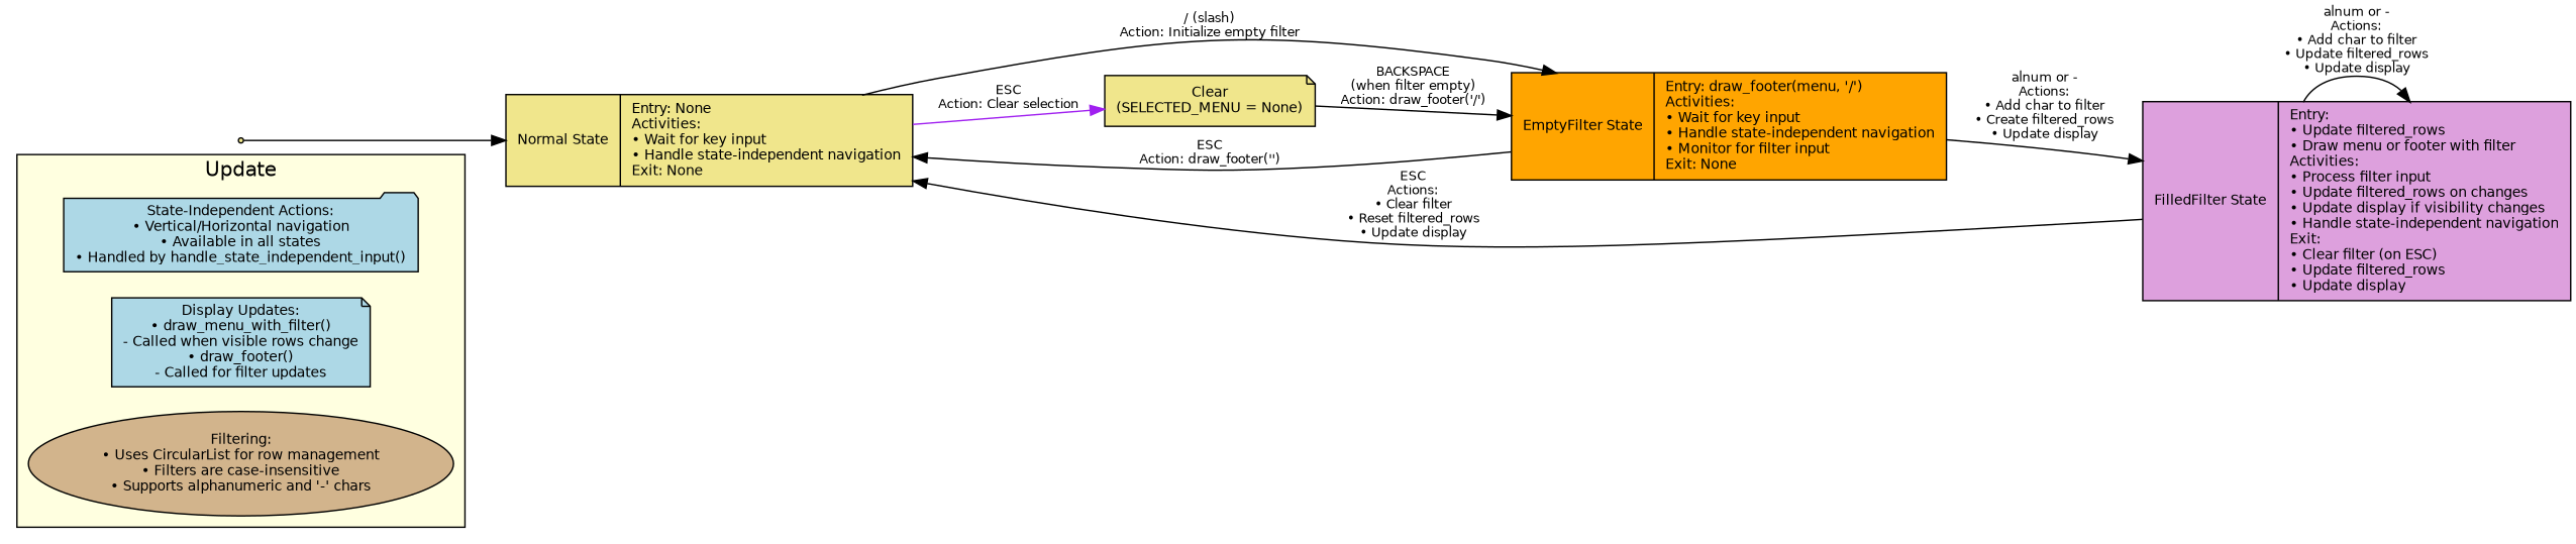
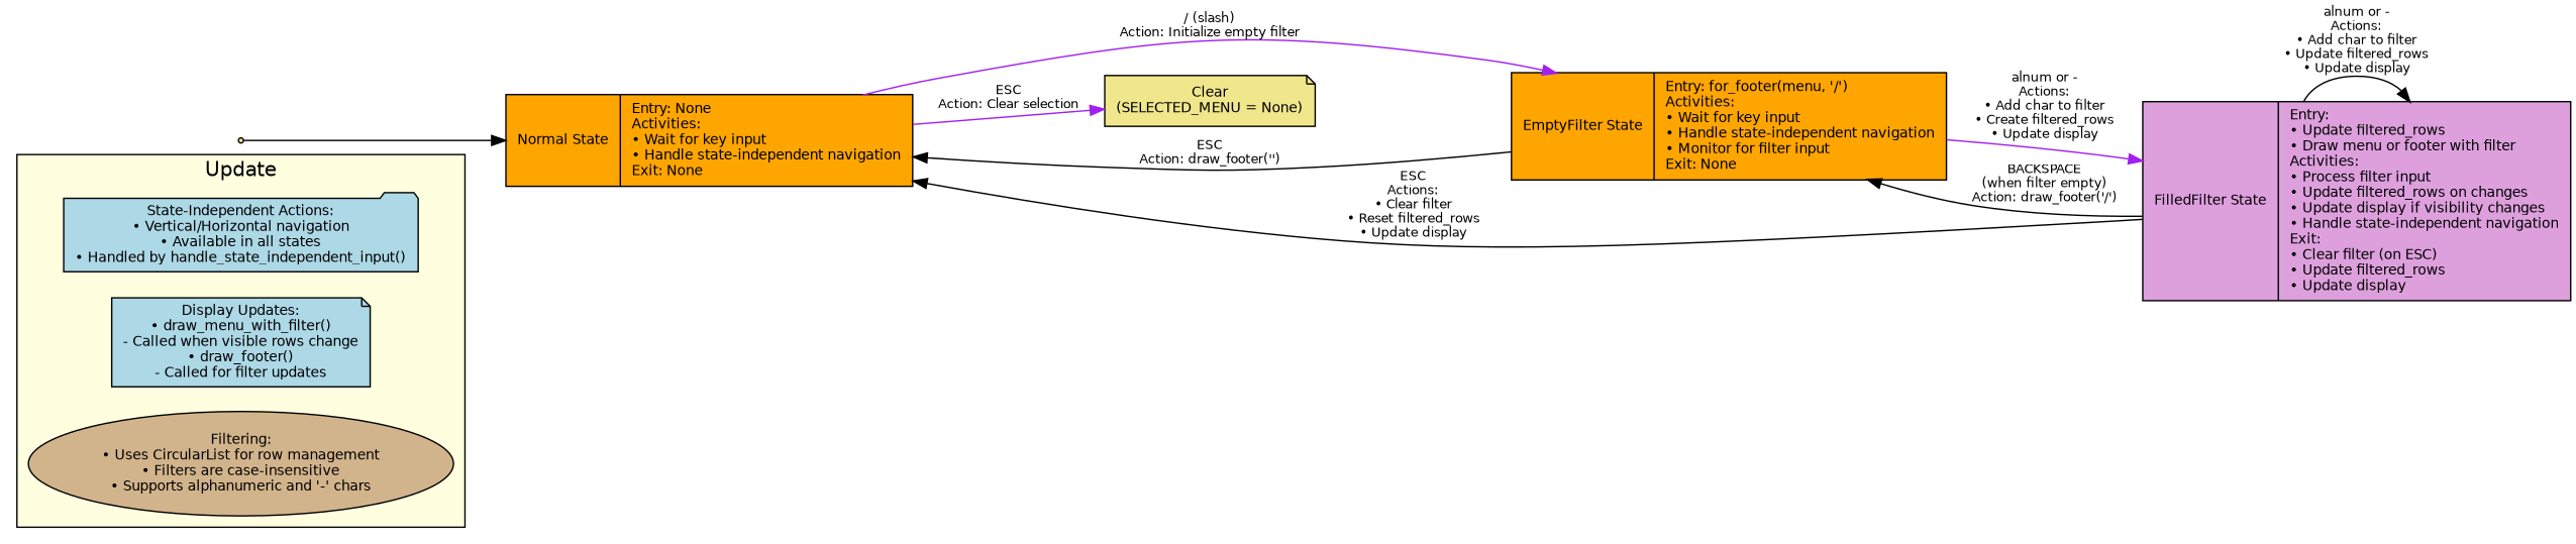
  digraph {
    compound=true
    fontname="DejaVu Sans"
    rankdir=LR
    node [fillcolor=lightblue fontname="DejaVu Sans" fontsize=10 shape=record style=filled]
    edge [color=black fontname="DejaVu Sans" fontsize=9]
    n1 [label="State-Independent Actions:\n• Vertical/Horizontal navigation\n• Available in all states\n• Handled by handle_state_independent_input()" shape=folder]
    n2 [label="Display Updates:\n• draw_menu_with_filter()\n- Called when visible rows change\n• draw_footer()\n- Called for filter updates" shape=note]
    n3 [fillcolor=tan label="Filtering:\n• Uses CircularList for row management\n• Filters are case-insensitive\n• Supports alphanumeric and '-' chars" shape=ellipse]
-   n4 [fillcolor=khaki label="{Normal State|Entry: None\lActivities:\l• Wait for key input\l• Handle state-independent navigation\lExit: None\l}"]
-   n5 [fillcolor=orange label="{EmptyFilter State|Entry: draw_footer(menu, '/')\lActivities:\l• Wait for key input\l• Handle state-independent navigation\l• Monitor for filter input\lExit: None\l}"]
+   n4 [fillcolor=orange label="{Normal State|Entry: None\lActivities:\l• Wait for key input\l• Handle state-independent navigation\lExit: None\l}"]
+   n5 [fillcolor=orange label="{EmptyFilter State|Entry: for_footer(menu, '/')\lActivities:\l• Wait for key input\l• Handle state-independent navigation\l• Monitor for filter input\lExit: None\l}"]
    n6 [fillcolor=khaki label="Clear\n(SELECTED_MENU = None)" shape=note]
    n7 [fillcolor=plum label="{FilledFilter State|Entry:\l• Update filtered_rows\l• Draw menu or footer with filter\lActivities:\l• Process filter input\l• Update filtered_rows on changes\l• Update display if visibility changes\l• Handle state-independent navigation\lExit:\l• Clear filter (on ESC)\l• Update filtered_rows\l• Update display\l}"]
    start [fillcolor=khaki shape=point]
    subgraph cluster_1 {
      fillcolor=lightyellow
      label=Update
      style=filled
      n1
      n2
      n3
    }
-   n4 -> n5 [label="/ (slash)\nAction: Initialize empty filter"]
+   n4 -> n5 [color=purple label="/ (slash)\nAction: Initialize empty filter"]
    n4 -> n6 [color=purple label="ESC\nAction: Clear selection"]
    n5 -> n4 [label="ESC\nAction: draw_footer('')"]
-   n5 -> n7 [label="alnum or -\nActions:\n• Add char to filter\n• Create filtered_rows\n• Update display"]
+   n5 -> n7 [color=purple label="alnum or -\nActions:\n• Add char to filter\n• Create filtered_rows\n• Update display"]
    n7 -> n4 [label="ESC\nActions:\n• Clear filter\n• Reset filtered_rows\n• Update display"]
-   n6 -> n5 [label="BACKSPACE\n(when filter empty)\nAction: draw_footer('/')"]
+   n7 -> n5 [label="BACKSPACE\n(when filter empty)\nAction: draw_footer('/')"]
    n7 -> n7 [label="alnum or -\nActions:\n• Add char to filter\n• Update filtered_rows\n• Update display"]
    start -> n4
  }
